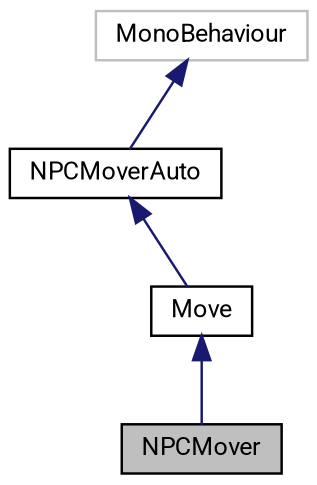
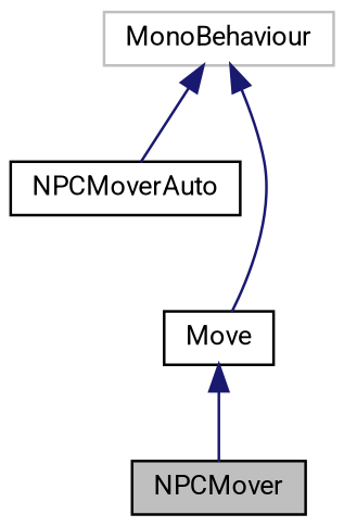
  digraph {
    fontname=Roboto
    node [color=black fillcolor=white fontname=Roboto fontsize=10 shape=record style=filled]
    edge [color=midnightblue dir=back fontname=Roboto fontsize=10 labelfontname=Helvetica labelfontsize=10 style=solid]
    n1 [fillcolor=grey75 fontcolor=black height=0.2 label=NPCMover width=0.4]
    n2 [height=0.2 label=NPCMoverAuto width=0.4]
    n3 [height=0.2 label=Move width=0.4]
    n4 [color=grey75 height=0.2 label=MonoBehaviour width=0.4]
    n3 -> n1
    n4 -> n2
-   n2 -> n3
+   n4 -> n3
  }
